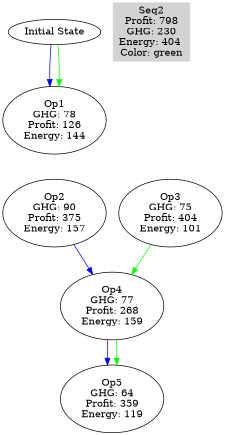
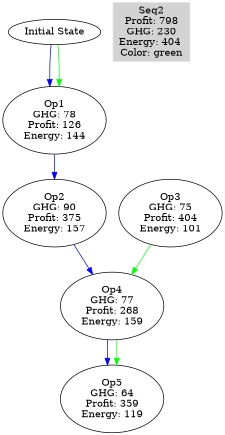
  digraph {
    edge [color=blue]
    n1 [label="Initial State" shape=ellipse]
    n2 [label="Op1\nGHG: 78\nProfit: 126\nEnergy: 144"]
    n3 [label="Op2\nGHG: 90\nProfit: 375\nEnergy: 157"]
    n4 [color=lightgrey label="Seq2\nProfit: 798\nGHG: 230\nEnergy: 404 \nColor: green" shape=box style=filled]
    n5 [label="Op4\nGHG: 77\nProfit: 268\nEnergy: 159"]
    n6 [label="Op3\nGHG: 75\nProfit: 404\nEnergy: 101"]
    n7 [label="Op5\nGHG: 64\nProfit: 359\nEnergy: 119"]
    n1 -> n2
    n1 -> n2 [color=green]
+   n2 -> n3
    n3 -> n5
    n5 -> n7
    n5 -> n7 [color=green]
    n6 -> n5 [color=green]
  }
